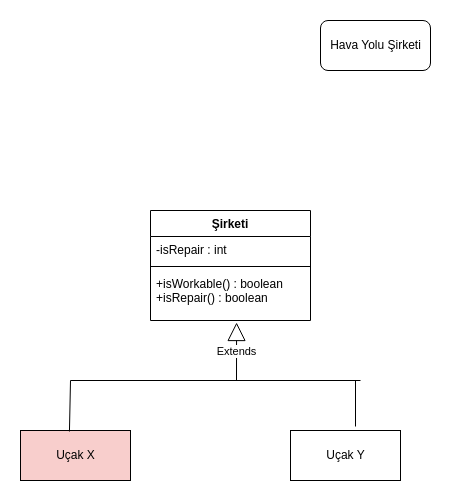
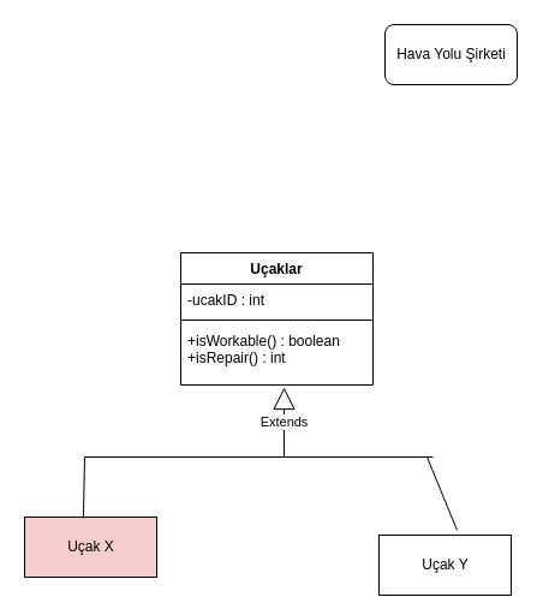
  <mxCell id="0" />
  <mxCell id="1" parent="0" />
  <mxCell id="2" value="Hava Yolu Şirketi" style="html=1;rounded=1;" vertex="1" parent="1"><mxGeometry x="320" y="20" width="110" height="50" as="geometry" /></mxCell>
- <mxCell id="3" value="Şirketi&#10;" style="swimlane;fontStyle=1;align=center;verticalAlign=top;childLayout=stackLayout;horizontal=1;startSize=26;horizontalStack=0;resizeParent=1;resizeParentMax=0;resizeLast=0;collapsible=1;marginBottom=0;" vertex="1" parent="1"><mxGeometry x="150" y="210" width="160" height="110" as="geometry" /></mxCell>
- <mxCell id="4" value="-isRepair : int" style="text;strokeColor=none;fillColor=none;align=left;verticalAlign=top;spacingLeft=4;spacingRight=4;overflow=hidden;rotatable=0;points=[[0,0.5],[1,0.5]];portConstraint=eastwest;" vertex="1" parent="3"><mxGeometry y="26" width="160" height="26" as="geometry" /></mxCell>
+ <mxCell id="3" value="Uçaklar&#10;" style="swimlane;fontStyle=1;align=center;verticalAlign=top;childLayout=stackLayout;horizontal=1;startSize=26;horizontalStack=0;resizeParent=1;resizeParentMax=0;resizeLast=0;collapsible=1;marginBottom=0;" vertex="1" parent="1"><mxGeometry x="150" y="210" width="160" height="110" as="geometry" /></mxCell>
+ <mxCell id="4" value="-ucakID : int" style="text;strokeColor=none;fillColor=none;align=left;verticalAlign=top;spacingLeft=4;spacingRight=4;overflow=hidden;rotatable=0;points=[[0,0.5],[1,0.5]];portConstraint=eastwest;" vertex="1" parent="3"><mxGeometry y="26" width="160" height="26" as="geometry" /></mxCell>
  <mxCell id="5" value="" style="line;strokeWidth=1;fillColor=none;align=left;verticalAlign=middle;spacingTop=-1;spacingLeft=3;spacingRight=3;rotatable=0;labelPosition=right;points=[];portConstraint=eastwest;" vertex="1" parent="3"><mxGeometry y="52" width="160" height="8" as="geometry" /></mxCell>
- <mxCell id="6" value="+isWorkable() : boolean&#10;+isRepair() : boolean" style="text;strokeColor=none;fillColor=none;align=left;verticalAlign=top;spacingLeft=4;spacingRight=4;overflow=hidden;rotatable=0;points=[[0,0.5],[1,0.5]];portConstraint=eastwest;" vertex="1" parent="3"><mxGeometry y="60" width="160" height="50" as="geometry" /></mxCell>
+ <mxCell id="6" value="+isWorkable() : boolean&#10;+isRepair() : int" style="text;strokeColor=none;fillColor=none;align=left;verticalAlign=top;spacingLeft=4;spacingRight=4;overflow=hidden;rotatable=0;points=[[0,0.5],[1,0.5]];portConstraint=eastwest;" vertex="1" parent="3"><mxGeometry y="60" width="160" height="50" as="geometry" /></mxCell>
  <mxCell id="7" value="Uçak X" style="html=1;fillColor=#f8cecc;" vertex="1" parent="1"><mxGeometry x="20" y="430" width="110" height="50" as="geometry" /></mxCell>
- <mxCell id="8" value="Uçak Y" style="html=1;" vertex="1" parent="1"><mxGeometry x="290" y="430" width="110" height="50" as="geometry" /></mxCell>
+ <mxCell id="8" value="Uçak Y" style="html=1;" vertex="1" parent="1"><mxGeometry x="315" y="445" width="110" height="50" as="geometry" /></mxCell>
  <mxCell id="9" value="Extends" style="endArrow=block;endSize=16;endFill=0;html=1;rounded=0;entryX=0.538;entryY=1.04;entryDx=0;entryDy=0;entryPerimeter=0;" edge="1" parent="1" target="6"><mxGeometry width="160" relative="1" as="geometry"><mxPoint x="236" y="380" as="sourcePoint" /><mxPoint x="240" y="380" as="targetPoint" /></mxGeometry></mxCell>
  <mxCell id="10" value="" style="endArrow=none;html=1;rounded=0;" edge="1" parent="1"><mxGeometry width="50" height="50" relative="1" as="geometry"><mxPoint x="70" y="380" as="sourcePoint" /><mxPoint x="360" y="380" as="targetPoint" /></mxGeometry></mxCell>
  <mxCell id="11" value="" style="endArrow=none;html=1;rounded=0;exitX=0.591;exitY=-0.08;exitDx=0;exitDy=0;exitPerimeter=0;" edge="1" parent="1" source="8"><mxGeometry width="50" height="50" relative="1" as="geometry"><mxPoint x="390" y="370" as="sourcePoint" /><mxPoint x="355" y="380" as="targetPoint" /></mxGeometry></mxCell>
  <mxCell id="12" value="" style="endArrow=none;html=1;rounded=0;exitX=0.445;exitY=0.02;exitDx=0;exitDy=0;exitPerimeter=0;" edge="1" parent="1" source="7"><mxGeometry width="50" height="50" relative="1" as="geometry"><mxPoint x="70.01" y="426" as="sourcePoint" /><mxPoint x="70" y="380" as="targetPoint" /></mxGeometry></mxCell>
